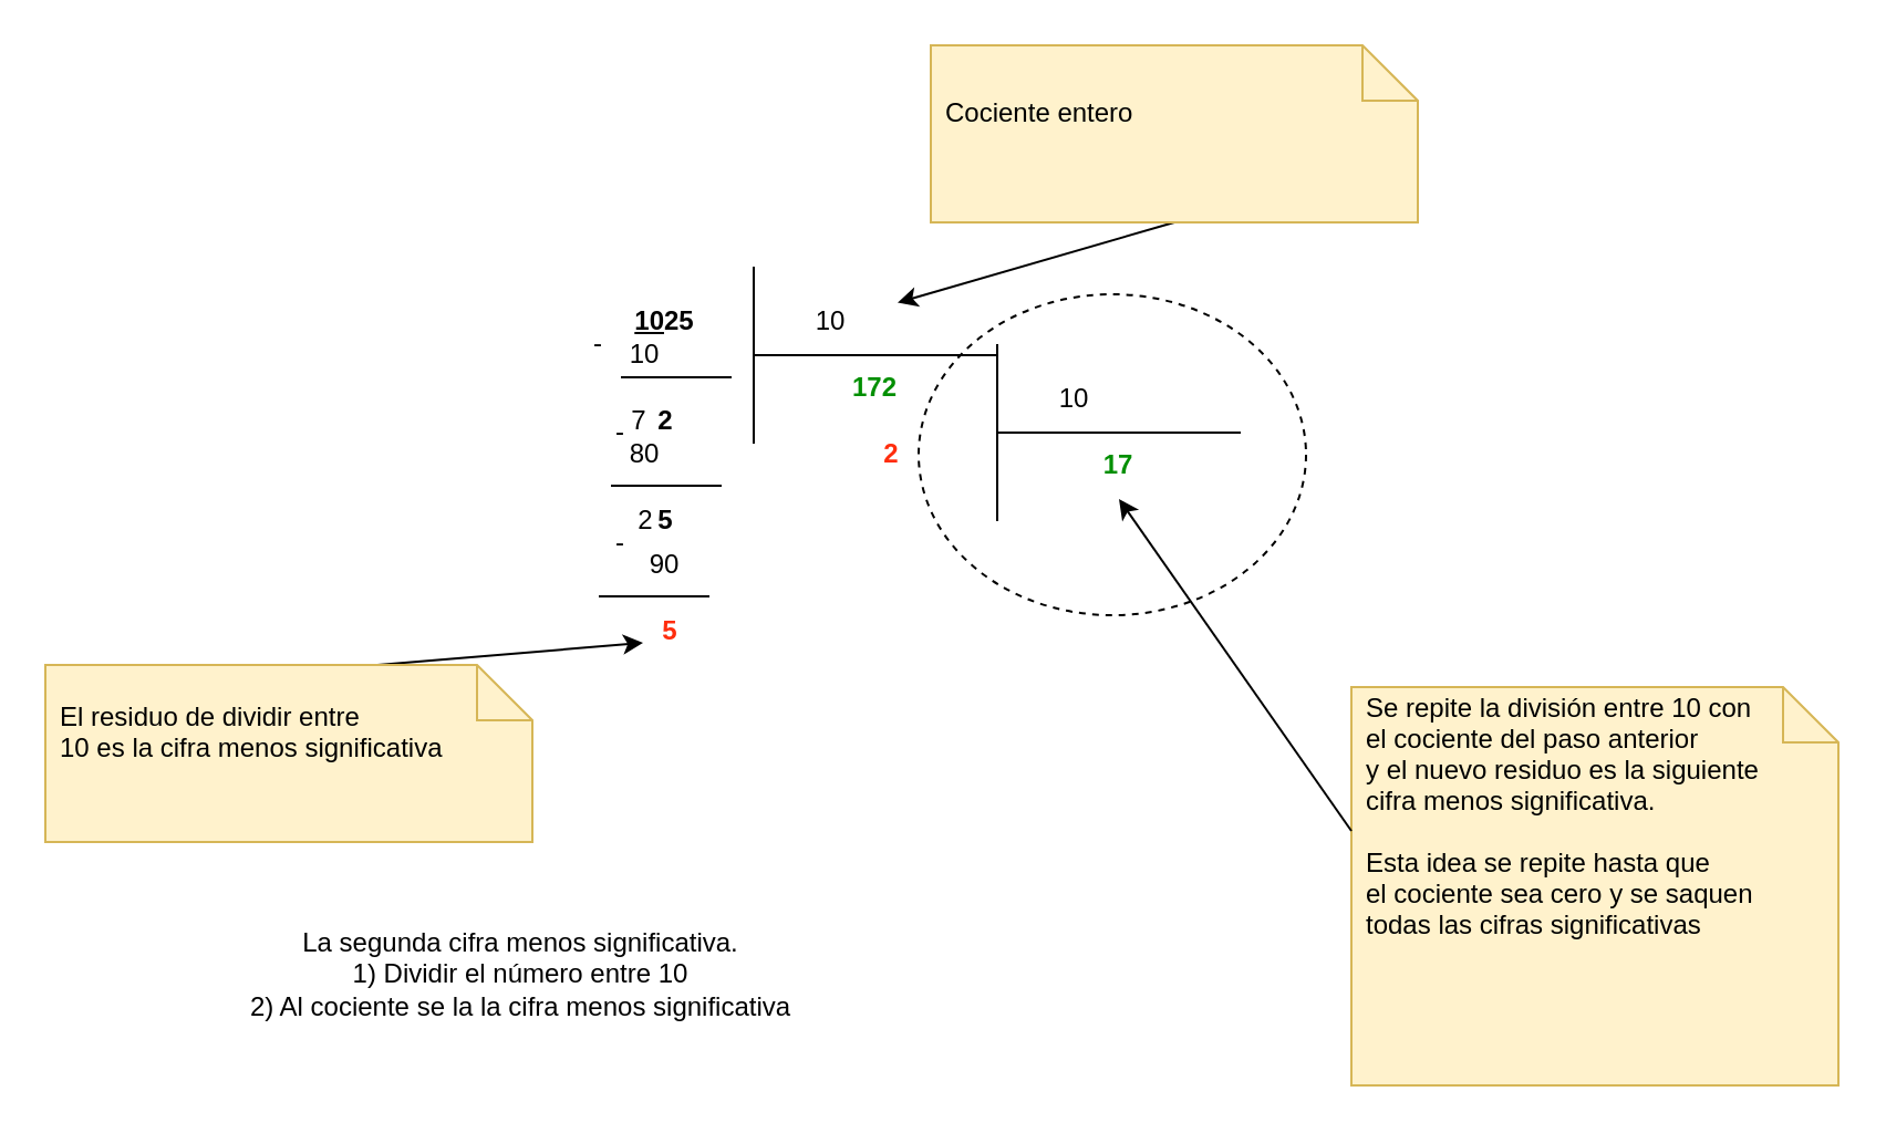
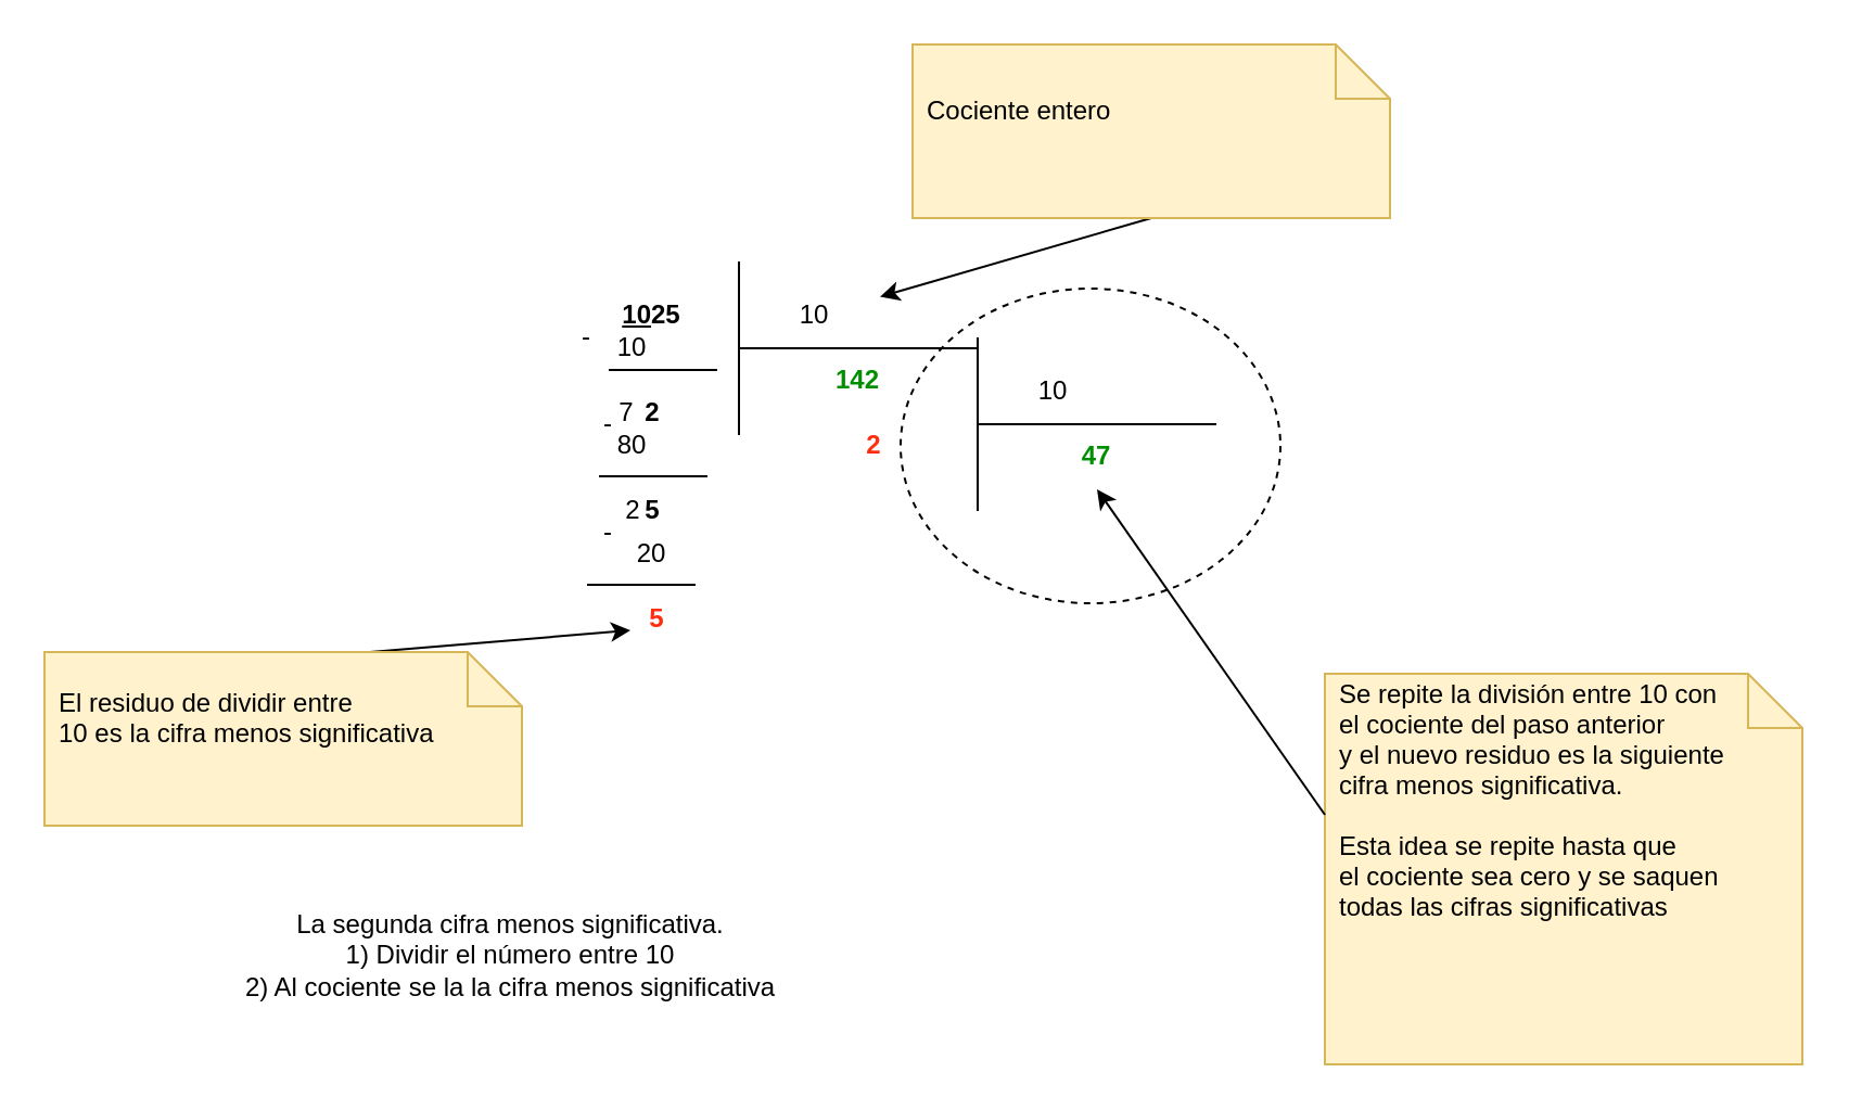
  <mxCell id="0" />
  <mxCell id="1" parent="0" />
  <mxCell id="2" value="" style="endArrow=none;html=1;rounded=0;" parent="1" edge="1"><mxGeometry width="50" height="50" relative="1" as="geometry"><mxPoint x="340" y="200" as="sourcePoint" /><mxPoint x="340" y="120" as="targetPoint" /></mxGeometry></mxCell>
  <mxCell id="3" value="" style="endArrow=none;html=1;rounded=0;" parent="1" source="7" edge="1"><mxGeometry width="50" height="50" relative="1" as="geometry"><mxPoint x="340" y="160" as="sourcePoint" /><mxPoint x="450" y="160" as="targetPoint" /></mxGeometry></mxCell>
  <mxCell id="4" value="&lt;b&gt;&lt;u&gt;10&lt;/u&gt;25&lt;/b&gt;" style="text;html=1;align=center;verticalAlign=middle;whiteSpace=wrap;rounded=0;" parent="1" vertex="1"><mxGeometry x="270" y="130" width="60" height="30" as="geometry" /></mxCell>
  <mxCell id="5" value="10" style="text;html=1;align=center;verticalAlign=middle;whiteSpace=wrap;rounded=0;" parent="1" vertex="1"><mxGeometry x="345" y="130" width="60" height="30" as="geometry" /></mxCell>
  <mxCell id="6" value="" style="endArrow=none;html=1;rounded=0;" parent="1" target="7" edge="1"><mxGeometry width="50" height="50" relative="1" as="geometry"><mxPoint x="340" y="160" as="sourcePoint" /><mxPoint x="450" y="160" as="targetPoint" /></mxGeometry></mxCell>
- <mxCell id="7" value="&lt;font color=&quot;#008f00&quot;&gt;&lt;b&gt;172&lt;/b&gt;&lt;/font&gt;" style="text;html=1;align=center;verticalAlign=middle;whiteSpace=wrap;rounded=0;" parent="1" vertex="1"><mxGeometry x="340" y="160" width="110" height="30" as="geometry" /></mxCell>
+ <mxCell id="7" value="&lt;font color=&quot;#008f00&quot;&gt;&lt;b&gt;142&lt;/b&gt;&lt;/font&gt;" style="text;html=1;align=center;verticalAlign=middle;whiteSpace=wrap;rounded=0;" parent="1" vertex="1"><mxGeometry x="340" y="160" width="110" height="30" as="geometry" /></mxCell>
  <mxCell id="8" value="" style="endArrow=none;html=1;rounded=0;exitX=0;exitY=0;exitDx=0;exitDy=0;entryX=1;entryY=0;entryDx=0;entryDy=0;" parent="1" source="7" target="7" edge="1"><mxGeometry width="50" height="50" relative="1" as="geometry"><mxPoint x="480" y="240" as="sourcePoint" /><mxPoint x="530" y="190" as="targetPoint" /></mxGeometry></mxCell>
  <mxCell id="9" value="10" style="text;html=1;align=center;verticalAlign=middle;whiteSpace=wrap;rounded=0;" parent="1" vertex="1"><mxGeometry x="261" y="145" width="60" height="30" as="geometry" /></mxCell>
  <mxCell id="10" value="" style="endArrow=none;html=1;rounded=0;" parent="1" edge="1"><mxGeometry width="50" height="50" relative="1" as="geometry"><mxPoint x="280" y="170" as="sourcePoint" /><mxPoint x="330" y="170" as="targetPoint" /></mxGeometry></mxCell>
  <mxCell id="11" value="-" style="text;html=1;align=center;verticalAlign=middle;whiteSpace=wrap;rounded=0;" parent="1" vertex="1"><mxGeometry x="250" y="140" width="40" height="30" as="geometry" /></mxCell>
  <mxCell id="12" value="7" style="text;html=1;align=center;verticalAlign=middle;whiteSpace=wrap;rounded=0;" parent="1" vertex="1"><mxGeometry x="275.5" y="175" width="24.5" height="30" as="geometry" /></mxCell>
  <mxCell id="13" value="&lt;b&gt;2&lt;/b&gt;" style="text;html=1;align=center;verticalAlign=middle;whiteSpace=wrap;rounded=0;" parent="1" vertex="1"><mxGeometry x="287.75" y="175" width="24.5" height="30" as="geometry" /></mxCell>
  <mxCell id="14" value="80" style="text;html=1;align=center;verticalAlign=middle;whiteSpace=wrap;rounded=0;" parent="1" vertex="1"><mxGeometry x="261" y="190" width="60" height="30" as="geometry" /></mxCell>
  <mxCell id="15" value="" style="endArrow=none;html=1;rounded=0;" parent="1" edge="1"><mxGeometry width="50" height="50" relative="1" as="geometry"><mxPoint x="275.5" y="219" as="sourcePoint" /><mxPoint x="325.5" y="219" as="targetPoint" /></mxGeometry></mxCell>
  <mxCell id="16" value="2" style="text;html=1;align=center;verticalAlign=middle;whiteSpace=wrap;rounded=0;" parent="1" vertex="1"><mxGeometry x="278.75" y="220" width="24.5" height="30" as="geometry" /></mxCell>
  <mxCell id="17" value="&lt;b&gt;5&lt;/b&gt;" style="text;html=1;align=center;verticalAlign=middle;whiteSpace=wrap;rounded=0;" parent="1" vertex="1"><mxGeometry x="287.75" y="220" width="24.5" height="30" as="geometry" /></mxCell>
- <mxCell id="18" value="90" style="text;html=1;align=center;verticalAlign=middle;whiteSpace=wrap;rounded=0;" parent="1" vertex="1"><mxGeometry x="270" y="240" width="60" height="30" as="geometry" /></mxCell>
+ <mxCell id="18" value="20" style="text;html=1;align=center;verticalAlign=middle;whiteSpace=wrap;rounded=0;" parent="1" vertex="1"><mxGeometry x="270" y="240" width="60" height="30" as="geometry" /></mxCell>
  <mxCell id="19" value="" style="endArrow=none;html=1;rounded=0;" parent="1" edge="1"><mxGeometry width="50" height="50" relative="1" as="geometry"><mxPoint x="270" y="269" as="sourcePoint" /><mxPoint x="320" y="269" as="targetPoint" /></mxGeometry></mxCell>
  <mxCell id="20" value="&lt;b&gt;&lt;font color=&quot;#ff2d0d&quot;&gt;5&lt;/font&gt;&lt;/b&gt;" style="text;html=1;align=center;verticalAlign=middle;whiteSpace=wrap;rounded=0;" parent="1" vertex="1"><mxGeometry x="290" y="270" width="24.5" height="30" as="geometry" /></mxCell>
  <mxCell id="21" value="-" style="text;html=1;align=center;verticalAlign=middle;whiteSpace=wrap;rounded=0;" parent="1" vertex="1"><mxGeometry x="260" y="180" width="40" height="30" as="geometry" /></mxCell>
  <mxCell id="22" value="-" style="text;html=1;align=center;verticalAlign=middle;whiteSpace=wrap;rounded=0;" parent="1" vertex="1"><mxGeometry x="260" y="230" width="40" height="30" as="geometry" /></mxCell>
  <mxCell id="23" value="" style="endArrow=classic;html=1;rounded=0;" parent="1" edge="1"><mxGeometry width="50" height="50" relative="1" as="geometry"><mxPoint x="170" y="300" as="sourcePoint" /><mxPoint x="290" y="290" as="targetPoint" /></mxGeometry></mxCell>
  <mxCell id="24" value="" style="shape=note2;boundedLbl=1;whiteSpace=wrap;html=1;size=25;verticalAlign=top;align=center;fillColor=#fff2cc;strokeColor=#d6b656;" parent="1" vertex="1"><mxGeometry x="20" y="300" width="220" height="80" as="geometry" /></mxCell>
  <mxCell id="25" value="El residuo de dividir entre &#10;10 es la cifra menos significativa " style="resizeWidth=1;part=1;strokeColor=none;fillColor=none;align=left;spacingLeft=5;" parent="24" vertex="1"><mxGeometry width="180" height="60" relative="1" as="geometry" /></mxCell>
  <mxCell id="26" value="La segunda cifra menos significativa.&lt;div&gt;1) Dividir el número entre 10&lt;/div&gt;&lt;div&gt;2) Al cociente se la la cifra menos significativa&lt;/div&gt;" style="text;html=1;align=center;verticalAlign=middle;whiteSpace=wrap;rounded=0;" parent="1" vertex="1"><mxGeometry x="80" y="390" width="310" height="100" as="geometry" /></mxCell>
  <mxCell id="27" value="" style="endArrow=classic;html=1;rounded=0;exitX=0.5;exitY=1;exitDx=0;exitDy=0;exitPerimeter=0;" parent="1" source="28" target="5" edge="1"><mxGeometry width="50" height="50" relative="1" as="geometry"><mxPoint x="450" y="250" as="sourcePoint" /><mxPoint x="470" y="240" as="targetPoint" /></mxGeometry></mxCell>
  <mxCell id="28" value="" style="shape=note2;boundedLbl=1;whiteSpace=wrap;html=1;size=25;verticalAlign=top;align=center;fillColor=#fff2cc;strokeColor=#d6b656;" parent="1" vertex="1"><mxGeometry x="420" y="20" width="220" height="80" as="geometry" /></mxCell>
  <mxCell id="29" value="Cociente entero" style="resizeWidth=1;part=1;strokeColor=none;fillColor=none;align=left;spacingLeft=5;" parent="28" vertex="1"><mxGeometry width="180" height="60" relative="1" as="geometry" /></mxCell>
  <mxCell id="30" value="" style="endArrow=none;html=1;rounded=0;" edge="1" parent="1"><mxGeometry width="50" height="50" relative="1" as="geometry"><mxPoint x="450" y="235" as="sourcePoint" /><mxPoint x="450" y="155" as="targetPoint" /></mxGeometry></mxCell>
  <mxCell id="31" value="" style="endArrow=none;html=1;rounded=0;" edge="1" parent="1" source="34"><mxGeometry width="50" height="50" relative="1" as="geometry"><mxPoint x="450" y="195" as="sourcePoint" /><mxPoint x="560" y="195" as="targetPoint" /></mxGeometry></mxCell>
  <mxCell id="32" value="10" style="text;html=1;align=center;verticalAlign=middle;whiteSpace=wrap;rounded=0;" vertex="1" parent="1"><mxGeometry x="455" y="165" width="60" height="30" as="geometry" /></mxCell>
  <mxCell id="33" value="" style="endArrow=none;html=1;rounded=0;" edge="1" parent="1" target="34"><mxGeometry width="50" height="50" relative="1" as="geometry"><mxPoint x="450" y="195" as="sourcePoint" /><mxPoint x="560" y="195" as="targetPoint" /></mxGeometry></mxCell>
- <mxCell id="34" value="&lt;font color=&quot;#008f00&quot;&gt;&lt;b&gt;17&lt;/b&gt;&lt;/font&gt;" style="text;html=1;align=center;verticalAlign=middle;whiteSpace=wrap;rounded=0;" vertex="1" parent="1"><mxGeometry x="450" y="195" width="110" height="30" as="geometry" /></mxCell>
+ <mxCell id="34" value="&lt;font color=&quot;#008f00&quot;&gt;&lt;b&gt;47&lt;/b&gt;&lt;/font&gt;" style="text;html=1;align=center;verticalAlign=middle;whiteSpace=wrap;rounded=0;" vertex="1" parent="1"><mxGeometry x="450" y="195" width="110" height="30" as="geometry" /></mxCell>
  <mxCell id="35" value="" style="endArrow=none;html=1;rounded=0;exitX=0;exitY=0;exitDx=0;exitDy=0;entryX=1;entryY=0;entryDx=0;entryDy=0;" edge="1" parent="1" source="34" target="34"><mxGeometry width="50" height="50" relative="1" as="geometry"><mxPoint x="590" y="275" as="sourcePoint" /><mxPoint x="640" y="225" as="targetPoint" /></mxGeometry></mxCell>
  <mxCell id="36" value="&lt;b&gt;&lt;font color=&quot;#ff2d0d&quot;&gt;2&lt;/font&gt;&lt;/b&gt;" style="text;html=1;align=center;verticalAlign=middle;whiteSpace=wrap;rounded=0;" vertex="1" parent="1"><mxGeometry x="390" y="190" width="24.5" height="30" as="geometry" /></mxCell>
  <mxCell id="37" value="" style="ellipse;whiteSpace=wrap;html=1;fillColor=none;dashed=1;" vertex="1" parent="1"><mxGeometry x="414.5" y="132.5" width="175" height="145" as="geometry" /></mxCell>
  <mxCell id="38" value="" style="shape=note2;boundedLbl=1;whiteSpace=wrap;html=1;size=25;verticalAlign=top;align=center;fillColor=#fff2cc;strokeColor=#d6b656;" vertex="1" parent="1"><mxGeometry x="610" y="310" width="220" height="180" as="geometry" /></mxCell>
  <mxCell id="39" value="Se repite la división entre 10 con &#10;el cociente del paso anterior&#10;y el nuevo residuo es la siguiente &#10;cifra menos significativa.&#10;&#10;Esta idea se repite hasta que &#10;el cociente sea cero y se saquen&#10;todas las cifras significativas&#10;" style="resizeWidth=1;part=1;strokeColor=none;fillColor=none;align=left;spacingLeft=5;" vertex="1" parent="38"><mxGeometry width="180" height="130" relative="1" as="geometry" /></mxCell>
  <mxCell id="40" value="" style="endArrow=classic;html=1;rounded=0;exitX=0;exitY=0.5;exitDx=0;exitDy=0;entryX=0.5;entryY=1;entryDx=0;entryDy=0;" edge="1" parent="1" source="39" target="34"><mxGeometry width="50" height="50" relative="1" as="geometry"><mxPoint x="635" y="343.71" as="sourcePoint" /><mxPoint x="650" y="200" as="targetPoint" /></mxGeometry></mxCell>
